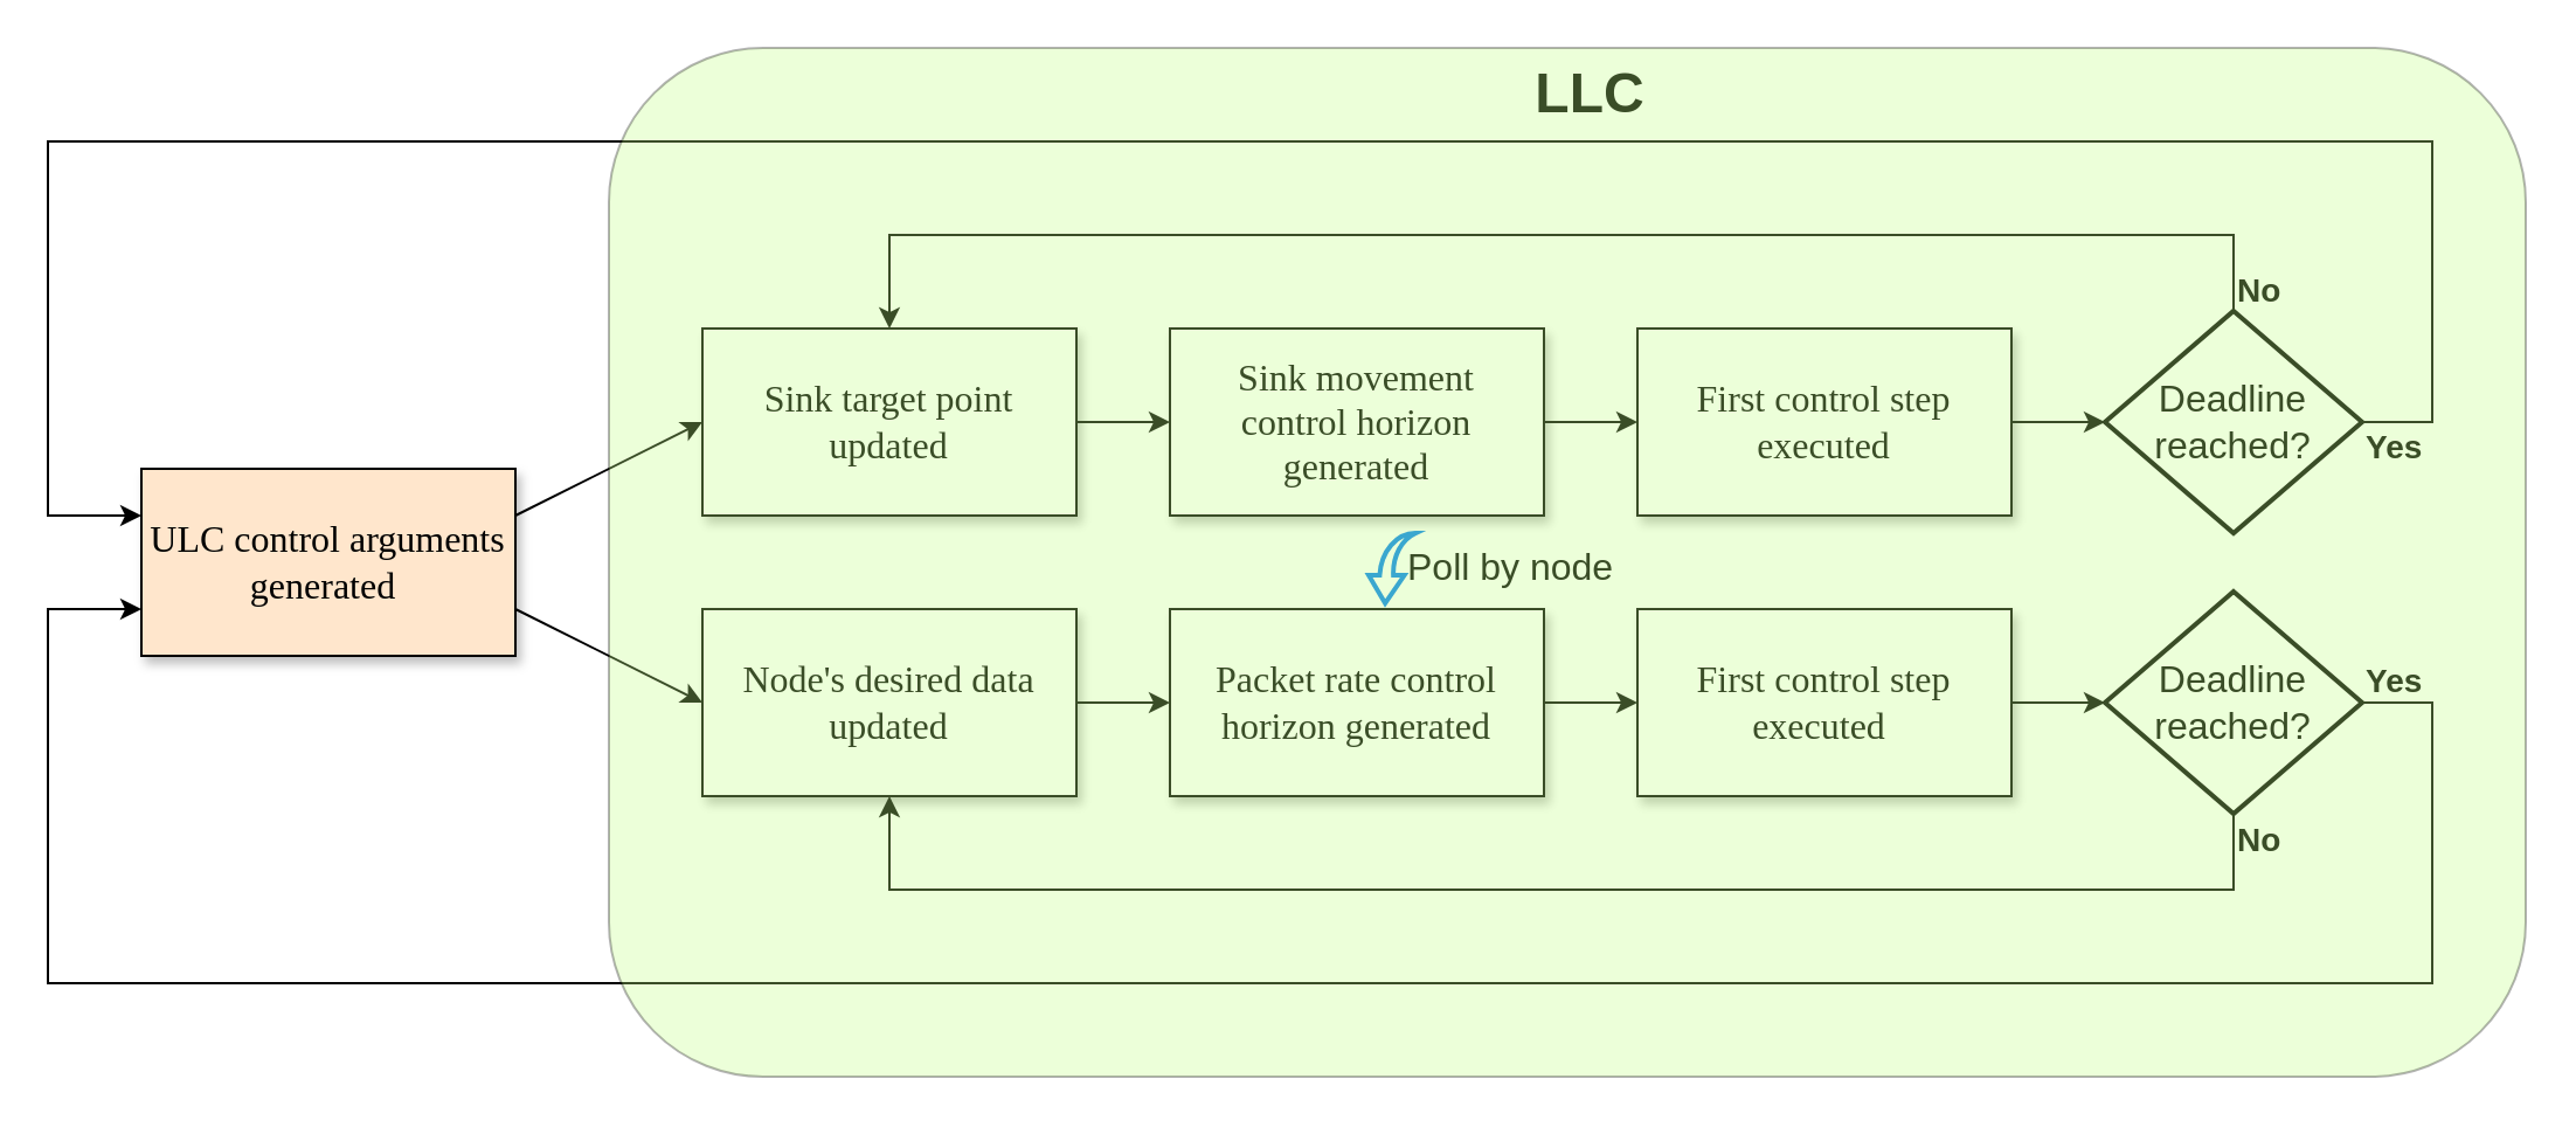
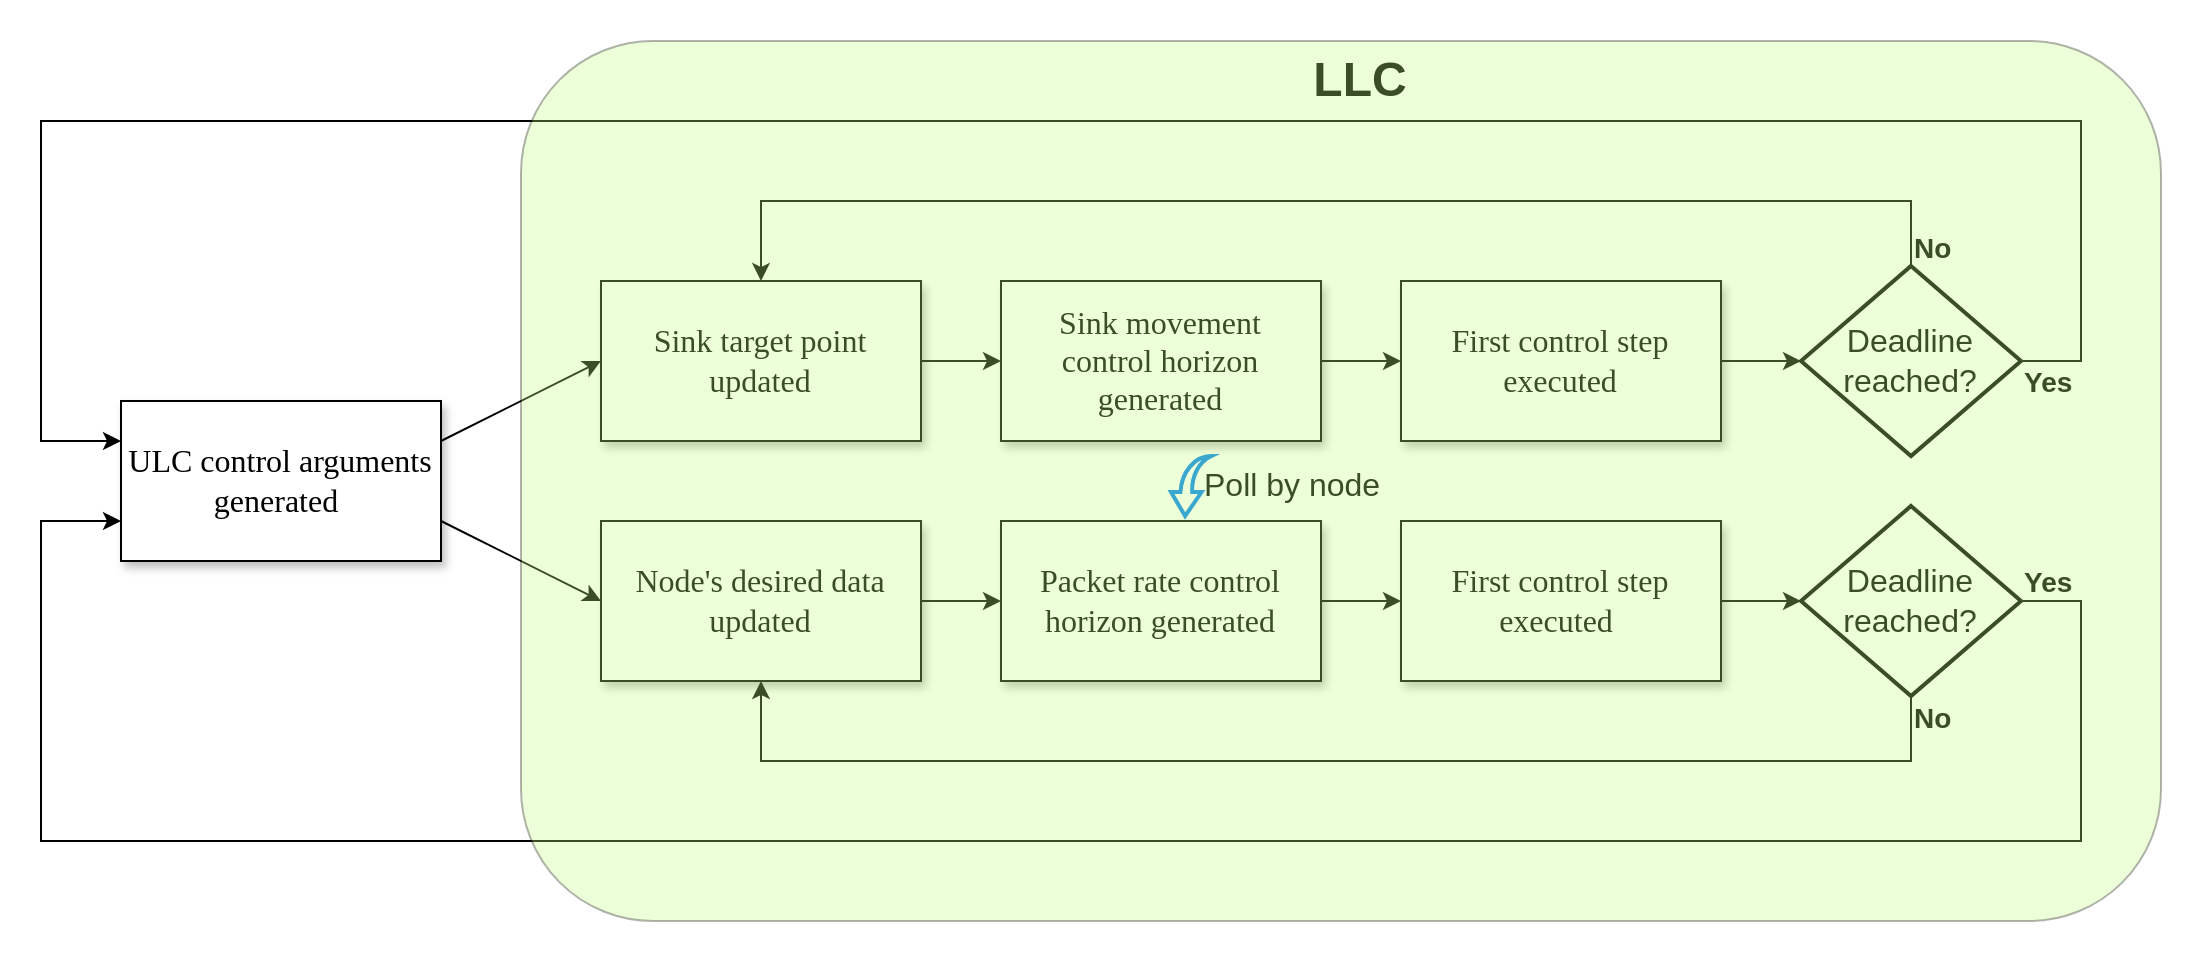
  <mxCell id="0" />
  <mxCell id="1" parent="0" />
  <mxCell id="2" value="Sink target point updated" style="whiteSpace=wrap;html=1;rounded=0;shadow=1;labelBackgroundColor=none;strokeColor=#000000;strokeWidth=1;fillColor=#ffffff;fontFamily=Verdana;fontSize=16;fontColor=#000000;align=center;spacing=6;" parent="1" vertex="1"><mxGeometry x="300" y="140" width="160" height="80" as="geometry" /></mxCell>
- <mxCell id="3" value="&lt;font size=&quot;3&quot;&gt;ULC control arguments generated&amp;nbsp;&lt;/font&gt;" style="whiteSpace=wrap;html=1;rounded=0;shadow=1;labelBackgroundColor=none;strokeColor=#000000;strokeWidth=1;fillColor=#ffe6cc;fontFamily=Verdana;fontSize=8;fontColor=#000000;align=center;" parent="1" vertex="1"><mxGeometry x="60" y="200" width="160" height="80" as="geometry" /></mxCell>
+ <mxCell id="3" value="&lt;font size=&quot;3&quot;&gt;ULC control arguments generated&amp;nbsp;&lt;/font&gt;" style="whiteSpace=wrap;html=1;rounded=0;shadow=1;labelBackgroundColor=none;strokeColor=#000000;strokeWidth=1;fillColor=#ffffff;fontFamily=Verdana;fontSize=8;fontColor=#000000;align=center;" parent="1" vertex="1"><mxGeometry x="60" y="200" width="160" height="80" as="geometry" /></mxCell>
  <mxCell id="4" value="Node's desired data updated" style="whiteSpace=wrap;html=1;rounded=0;shadow=1;labelBackgroundColor=none;strokeColor=#000000;strokeWidth=1;fillColor=#ffffff;fontFamily=Verdana;fontSize=16;fontColor=#000000;align=center;spacing=6;" vertex="1" parent="1"><mxGeometry x="300" y="260" width="160" height="80" as="geometry" /></mxCell>
  <mxCell id="5" style="edgeStyle=orthogonalEdgeStyle;rounded=0;orthogonalLoop=1;jettySize=auto;html=1;" edge="1" parent="1" source="6" target="16"><mxGeometry relative="1" as="geometry" /></mxCell>
  <mxCell id="6" value="Packet rate control horizon generated" style="whiteSpace=wrap;html=1;rounded=0;shadow=1;labelBackgroundColor=none;strokeColor=#000000;strokeWidth=1;fillColor=#ffffff;fontFamily=Verdana;fontSize=16;fontColor=#000000;align=center;spacing=6;" vertex="1" parent="1"><mxGeometry x="500" y="260" width="160" height="80" as="geometry" /></mxCell>
  <mxCell id="7" style="edgeStyle=orthogonalEdgeStyle;rounded=0;orthogonalLoop=1;jettySize=auto;html=1;entryX=0;entryY=0.5;entryDx=0;entryDy=0;" edge="1" parent="1" source="8" target="14"><mxGeometry relative="1" as="geometry" /></mxCell>
  <mxCell id="8" value="Sink movement control horizon generated" style="whiteSpace=wrap;html=1;rounded=0;shadow=1;labelBackgroundColor=none;strokeColor=#000000;strokeWidth=1;fillColor=#ffffff;fontFamily=Verdana;fontSize=16;fontColor=#000000;align=center;spacing=6;" vertex="1" parent="1"><mxGeometry x="500" y="140" width="160" height="80" as="geometry" /></mxCell>
  <mxCell id="9" value="" style="endArrow=classic;html=1;exitX=1;exitY=0.75;exitDx=0;exitDy=0;entryX=0;entryY=0.5;entryDx=0;entryDy=0;" edge="1" parent="1" source="3" target="4"><mxGeometry width="50" height="50" relative="1" as="geometry"><mxPoint x="60" y="410" as="sourcePoint" /><mxPoint x="110" y="360" as="targetPoint" /></mxGeometry></mxCell>
  <mxCell id="10" value="" style="endArrow=classic;html=1;exitX=1;exitY=0.5;exitDx=0;exitDy=0;" edge="1" parent="1"><mxGeometry width="50" height="50" relative="1" as="geometry"><mxPoint x="460" y="300" as="sourcePoint" /><mxPoint x="500" y="300" as="targetPoint" /></mxGeometry></mxCell>
  <mxCell id="11" value="" style="endArrow=classic;html=1;exitX=1;exitY=0.5;exitDx=0;exitDy=0;" edge="1" parent="1"><mxGeometry width="50" height="50" relative="1" as="geometry"><mxPoint x="460" y="180" as="sourcePoint" /><mxPoint x="500" y="180" as="targetPoint" /></mxGeometry></mxCell>
  <mxCell id="12" value="" style="endArrow=classic;html=1;exitX=1;exitY=0.25;exitDx=0;exitDy=0;entryX=0;entryY=0.5;entryDx=0;entryDy=0;" edge="1" parent="1" source="3" target="2"><mxGeometry width="50" height="50" relative="1" as="geometry"><mxPoint x="240" y="140" as="sourcePoint" /><mxPoint x="320" y="200" as="targetPoint" /></mxGeometry></mxCell>
  <mxCell id="13" style="edgeStyle=orthogonalEdgeStyle;rounded=0;orthogonalLoop=1;jettySize=auto;html=1;entryX=0;entryY=0.5;entryDx=0;entryDy=0;entryPerimeter=0;" edge="1" parent="1" source="14" target="21"><mxGeometry relative="1" as="geometry" /></mxCell>
  <mxCell id="14" value="First control step executed" style="whiteSpace=wrap;html=1;rounded=0;shadow=1;labelBackgroundColor=none;strokeColor=#000000;strokeWidth=1;fillColor=#ffffff;fontFamily=Verdana;fontSize=16;fontColor=#000000;align=center;spacing=6;" vertex="1" parent="1"><mxGeometry x="700" y="140" width="160" height="80" as="geometry" /></mxCell>
  <mxCell id="15" style="edgeStyle=orthogonalEdgeStyle;rounded=0;orthogonalLoop=1;jettySize=auto;html=1;entryX=0;entryY=0.5;entryDx=0;entryDy=0;entryPerimeter=0;" edge="1" parent="1" source="16" target="29"><mxGeometry relative="1" as="geometry" /></mxCell>
  <mxCell id="16" value="First control step executed&amp;nbsp;" style="whiteSpace=wrap;html=1;rounded=0;shadow=1;labelBackgroundColor=none;strokeColor=#000000;strokeWidth=1;fillColor=#ffffff;fontFamily=Verdana;fontSize=16;fontColor=#000000;align=center;spacing=6;" vertex="1" parent="1"><mxGeometry x="700" y="260" width="160" height="80" as="geometry" /></mxCell>
  <mxCell id="17" value="&lt;font size=&quot;3&quot;&gt;Poll by node&lt;/font&gt;" style="text;html=1;resizable=0;points=[];autosize=1;align=left;verticalAlign=top;spacingTop=-4;" vertex="1" parent="1"><mxGeometry x="600" y="230" width="100" height="20" as="geometry" /></mxCell>
  <mxCell id="18" value="" style="html=1;verticalLabelPosition=bottom;align=center;labelBackgroundColor=#ffffff;verticalAlign=top;strokeWidth=2;strokeColor=#0080F0;fillColor=#ffffff;shadow=0;dashed=0;shape=mxgraph.ios7.icons.back;rotation=-90;" vertex="1" parent="1"><mxGeometry x="580" y="232.5" width="30" height="20" as="geometry" /></mxCell>
  <mxCell id="19" value="&lt;font style=&quot;font-size: 24px&quot;&gt;&lt;b&gt;LLC&lt;/b&gt;&lt;/font&gt;" style="text;html=1;strokeColor=none;fillColor=none;align=center;verticalAlign=middle;whiteSpace=wrap;rounded=0;" vertex="1" parent="1"><mxGeometry x="610" y="20" width="140" height="40" as="geometry" /></mxCell>
  <mxCell id="20" style="edgeStyle=orthogonalEdgeStyle;rounded=0;orthogonalLoop=1;jettySize=auto;html=1;exitX=1;exitY=0.5;exitDx=0;exitDy=0;exitPerimeter=0;entryX=0;entryY=0.25;entryDx=0;entryDy=0;" edge="1" parent="1" source="21" target="3"><mxGeometry relative="1" as="geometry"><mxPoint x="380" y="30" as="targetPoint" /><Array as="points"><mxPoint x="1040" y="180" /><mxPoint x="1040" y="60" /><mxPoint x="20" y="60" /><mxPoint x="20" y="220" /></Array></mxGeometry></mxCell>
  <mxCell id="21" value="&lt;font size=&quot;3&quot;&gt;Deadline reached?&lt;/font&gt;" style="strokeWidth=2;html=1;shape=mxgraph.flowchart.decision;whiteSpace=wrap;" vertex="1" parent="1"><mxGeometry x="900" y="132.5" width="110" height="95" as="geometry" /></mxCell>
  <mxCell id="22" style="edgeStyle=orthogonalEdgeStyle;rounded=0;orthogonalLoop=1;jettySize=auto;html=1;entryX=0.5;entryY=1;entryDx=0;entryDy=0;exitX=0.5;exitY=1;exitDx=0;exitDy=0;exitPerimeter=0;" edge="1" parent="1" source="29" target="4"><mxGeometry relative="1" as="geometry"><mxPoint x="380" y="380" as="targetPoint" /><mxPoint x="940" y="340" as="sourcePoint" /><Array as="points"><mxPoint x="955" y="380" /><mxPoint x="380" y="380" /></Array></mxGeometry></mxCell>
  <mxCell id="23" style="edgeStyle=orthogonalEdgeStyle;rounded=0;orthogonalLoop=1;jettySize=auto;html=1;entryX=0.5;entryY=0;entryDx=0;entryDy=0;exitX=0.5;exitY=0;exitDx=0;exitDy=0;exitPerimeter=0;" edge="1" parent="1" source="21" target="2"><mxGeometry relative="1" as="geometry"><mxPoint x="380" y="65" as="targetPoint" /><mxPoint x="940" y="65" as="sourcePoint" /><Array as="points"><mxPoint x="955" y="100" /><mxPoint x="380" y="100" /></Array></mxGeometry></mxCell>
  <mxCell id="24" value="" style="edgeStyle=orthogonalEdgeStyle;rounded=0;orthogonalLoop=1;jettySize=auto;html=1;entryX=0;entryY=0.75;entryDx=0;entryDy=0;" edge="1" parent="1" target="3"><mxGeometry relative="1" as="geometry"><mxPoint x="1000" y="300" as="sourcePoint" /><mxPoint x="60" y="620" as="targetPoint" /><Array as="points"><mxPoint x="1040" y="300" /><mxPoint x="1040" y="420" /><mxPoint x="20" y="420" /><mxPoint x="20" y="260" /></Array></mxGeometry></mxCell>
  <mxCell id="25" value="&lt;font style=&quot;font-size: 14px&quot;&gt;&lt;b&gt;No&lt;/b&gt;&lt;/font&gt;" style="text;html=1;resizable=0;points=[];autosize=1;align=left;verticalAlign=top;spacingTop=-4;" vertex="1" parent="1"><mxGeometry x="955" y="112.5" width="30" height="20" as="geometry" /></mxCell>
  <mxCell id="26" value="&lt;font style=&quot;font-size: 14px&quot;&gt;&lt;b&gt;No&lt;/b&gt;&lt;/font&gt;" style="text;html=1;resizable=0;points=[];autosize=1;align=left;verticalAlign=top;spacingTop=-4;" vertex="1" parent="1"><mxGeometry x="955" y="347.5" width="30" height="20" as="geometry" /></mxCell>
  <mxCell id="27" value="&lt;font style=&quot;font-size: 14px&quot;&gt;&lt;b&gt;Yes&lt;/b&gt;&lt;/font&gt;" style="text;html=1;resizable=0;points=[];autosize=1;align=left;verticalAlign=top;spacingTop=-4;" vertex="1" parent="1"><mxGeometry x="1010" y="180" width="40" height="20" as="geometry" /></mxCell>
  <mxCell id="28" value="&lt;font style=&quot;font-size: 14px&quot;&gt;&lt;b&gt;Yes&lt;/b&gt;&lt;/font&gt;" style="text;html=1;resizable=0;points=[];autosize=1;align=left;verticalAlign=top;spacingTop=-4;" vertex="1" parent="1"><mxGeometry x="1010" y="280" width="40" height="20" as="geometry" /></mxCell>
  <mxCell id="29" value="&lt;font size=&quot;3&quot;&gt;Deadline reached?&lt;/font&gt;" style="strokeWidth=2;html=1;shape=mxgraph.flowchart.decision;whiteSpace=wrap;" vertex="1" parent="1"><mxGeometry x="900" y="252.5" width="110" height="95" as="geometry" /></mxCell>
  <mxCell id="30" value="" style="rounded=1;whiteSpace=wrap;html=1;fillColor=#BFFF80;opacity=30;" vertex="1" parent="1"><mxGeometry x="260" y="20" width="820" height="440" as="geometry" /></mxCell>
